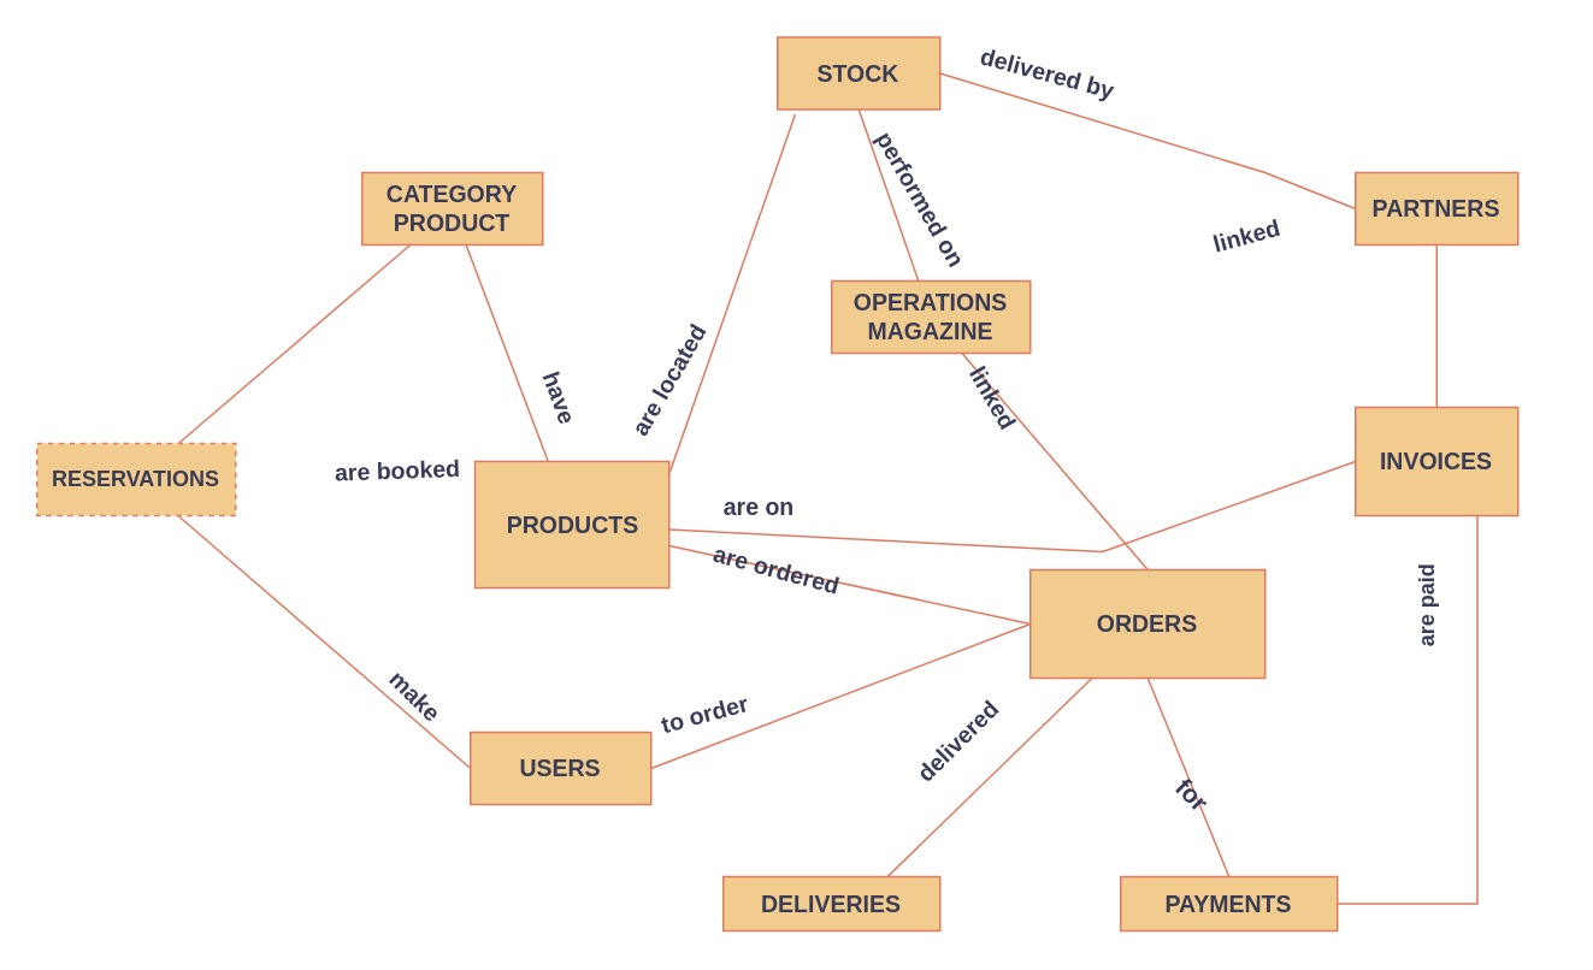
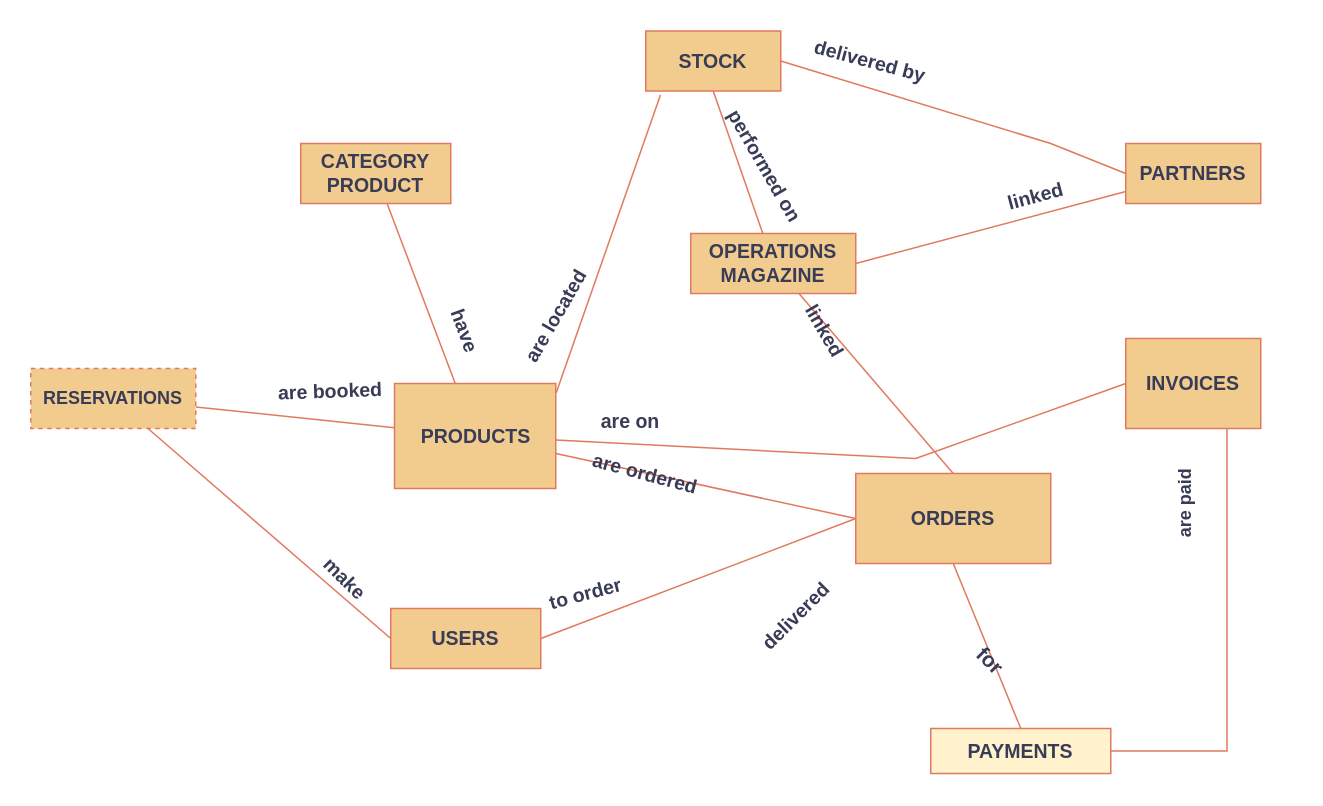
  <mxCell id="0" />
  <mxCell id="1" parent="0" />
  <mxCell id="2" value="CATEGORY PRODUCT" style="rounded=0;whiteSpace=wrap;html=1;fontSize=13;labelBackgroundColor=none;fontStyle=1;fillColor=#F2CC8F;strokeColor=#E07A5F;fontColor=#393C56;" parent="1" vertex="1"><mxGeometry x="200" y="95" width="100" height="40" as="geometry" /></mxCell>
  <mxCell id="3" value="" style="rounded=0;orthogonalLoop=1;jettySize=auto;html=1;endArrow=none;endFill=0;fontSize=13;labelBackgroundColor=none;fontStyle=1;strokeColor=#E07A5F;fontColor=default;" parent="1" source="7" target="2" edge="1"><mxGeometry relative="1" as="geometry" /></mxCell>
  <mxCell id="4" style="edgeStyle=none;rounded=0;orthogonalLoop=1;jettySize=auto;html=1;entryX=0;entryY=0.5;entryDx=0;entryDy=0;endArrow=none;endFill=0;fontSize=13;labelBackgroundColor=none;fontStyle=1;strokeColor=#E07A5F;fontColor=default;" parent="1" source="7" target="10" edge="1"><mxGeometry relative="1" as="geometry" /></mxCell>
  <mxCell id="5" style="rounded=0;orthogonalLoop=1;jettySize=auto;html=1;entryX=0;entryY=0.5;entryDx=0;entryDy=0;endArrow=none;endFill=0;fontSize=13;labelBackgroundColor=none;fontStyle=1;strokeColor=#E07A5F;fontColor=default;" parent="1" source="7" target="16" edge="1"><mxGeometry relative="1" as="geometry"><Array as="points"><mxPoint x="610" y="305" /></Array></mxGeometry></mxCell>
  <mxCell id="6" style="edgeStyle=none;rounded=0;orthogonalLoop=1;jettySize=auto;html=1;endArrow=none;endFill=0;fontSize=13;labelBackgroundColor=none;fontStyle=1;exitX=1.003;exitY=0.088;exitDx=0;exitDy=0;exitPerimeter=0;entryX=0.109;entryY=1.066;entryDx=0;entryDy=0;entryPerimeter=0;strokeColor=#E07A5F;fontColor=default;" parent="1" source="7" target="12" edge="1"><mxGeometry relative="1" as="geometry"><mxPoint x="470" y="135" as="targetPoint" /><Array as="points" /></mxGeometry></mxCell>
  <mxCell id="7" value="PRODUCTS" style="rounded=0;whiteSpace=wrap;html=1;fontSize=13;labelBackgroundColor=none;fontStyle=1;fillColor=#F2CC8F;strokeColor=#E07A5F;fontColor=#393C56;" parent="1" vertex="1"><mxGeometry x="262.5" y="255" width="107.5" height="70" as="geometry" /></mxCell>
  <mxCell id="8" style="edgeStyle=none;rounded=0;orthogonalLoop=1;jettySize=auto;html=1;entryX=0.5;entryY=0;entryDx=0;entryDy=0;endArrow=none;endFill=0;exitX=0.5;exitY=1;exitDx=0;exitDy=0;fontSize=13;labelBackgroundColor=none;fontStyle=1;strokeColor=#E07A5F;fontColor=default;" parent="1" source="10" target="25" edge="1"><mxGeometry relative="1" as="geometry" /></mxCell>
- <mxCell id="9" style="edgeStyle=none;rounded=0;orthogonalLoop=1;jettySize=auto;html=1;entryX=0.5;entryY=1;entryDx=0;entryDy=0;endArrow=none;endFill=0;fontSize=13;labelBackgroundColor=none;fontStyle=1;strokeColor=#E07A5F;fontColor=default;" parent="1" source="10" target="26" edge="1"><mxGeometry relative="1" as="geometry" /></mxCell>
  <mxCell id="10" value="ORDERS" style="rounded=0;whiteSpace=wrap;html=1;fontSize=13;labelBackgroundColor=none;fontStyle=1;fillColor=#F2CC8F;strokeColor=#E07A5F;fontColor=#393C56;" parent="1" vertex="1"><mxGeometry x="570" y="315" width="130" height="60" as="geometry" /></mxCell>
  <mxCell id="11" style="edgeStyle=none;rounded=0;orthogonalLoop=1;jettySize=auto;html=1;endArrow=none;endFill=0;exitX=1;exitY=0.5;exitDx=0;exitDy=0;fontSize=13;labelBackgroundColor=none;fontStyle=1;entryX=0;entryY=0.5;entryDx=0;entryDy=0;strokeColor=#E07A5F;fontColor=default;" parent="1" source="12" target="24" edge="1"><mxGeometry relative="1" as="geometry"><Array as="points"><mxPoint x="700" y="95" /></Array></mxGeometry></mxCell>
  <mxCell id="12" value="STOCK" style="rounded=0;whiteSpace=wrap;html=1;fontSize=13;labelBackgroundColor=none;fontStyle=1;fillColor=#F2CC8F;strokeColor=#E07A5F;fontColor=#393C56;" parent="1" vertex="1"><mxGeometry x="430" y="20" width="90" height="40" as="geometry" /></mxCell>
  <mxCell id="13" style="edgeStyle=none;rounded=0;orthogonalLoop=1;jettySize=auto;html=1;entryX=0;entryY=0.5;entryDx=0;entryDy=0;endArrow=none;endFill=0;exitX=1;exitY=0.5;exitDx=0;exitDy=0;fontSize=13;labelBackgroundColor=none;fontStyle=1;strokeColor=#E07A5F;fontColor=default;" parent="1" source="14" target="10" edge="1"><mxGeometry relative="1" as="geometry"><Array as="points" /></mxGeometry></mxCell>
  <mxCell id="14" value="USERS" style="rounded=0;whiteSpace=wrap;html=1;fontSize=13;labelBackgroundColor=none;fontStyle=1;fillColor=#F2CC8F;strokeColor=#E07A5F;fontColor=#393C56;" parent="1" vertex="1"><mxGeometry x="260" y="405" width="100" height="40" as="geometry" /></mxCell>
  <mxCell id="15" style="rounded=0;orthogonalLoop=1;jettySize=auto;html=1;strokeColor=#E07A5F;fontColor=default;fillColor=#F2CC8F;endArrow=none;endFill=0;exitX=0.75;exitY=1;exitDx=0;exitDy=0;labelBackgroundColor=none;edgeStyle=orthogonalEdgeStyle;" parent="1" source="16" target="25" edge="1"><mxGeometry relative="1" as="geometry"><Array as="points"><mxPoint x="818" y="500" /></Array></mxGeometry></mxCell>
  <mxCell id="16" value="INVOICES" style="rounded=0;whiteSpace=wrap;html=1;fontSize=13;labelBackgroundColor=none;fontStyle=1;fillColor=#F2CC8F;strokeColor=#E07A5F;fontColor=#393C56;" parent="1" vertex="1"><mxGeometry x="750" y="225" width="90" height="60" as="geometry" /></mxCell>
  <mxCell id="17" style="edgeStyle=none;rounded=0;orthogonalLoop=1;jettySize=auto;html=1;entryX=0.5;entryY=1;entryDx=0;entryDy=0;endArrow=none;endFill=0;fontSize=13;labelBackgroundColor=none;fontStyle=1;strokeColor=#E07A5F;fontColor=default;" parent="1" source="19" target="12" edge="1"><mxGeometry relative="1" as="geometry" /></mxCell>
  <mxCell id="18" style="edgeStyle=none;rounded=0;orthogonalLoop=1;jettySize=auto;html=1;endArrow=none;endFill=0;fontSize=13;labelBackgroundColor=none;fontStyle=1;entryX=0.5;entryY=0;entryDx=0;entryDy=0;strokeColor=#E07A5F;fontColor=default;" parent="1" source="19" target="10" edge="1"><mxGeometry relative="1" as="geometry" /></mxCell>
  <mxCell id="19" value="OPERATIONS MAGAZINE" style="rounded=0;whiteSpace=wrap;html=1;fontSize=13;labelBackgroundColor=none;fontStyle=1;fillColor=#F2CC8F;strokeColor=#E07A5F;fontColor=#393C56;" parent="1" vertex="1"><mxGeometry x="460" y="155" width="110" height="40" as="geometry" /></mxCell>
- <mxCell id="20" value="" style="edgeStyle=none;rounded=0;orthogonalLoop=1;jettySize=auto;html=1;endArrow=none;endFill=0;fontSize=13;labelBackgroundColor=none;fontStyle=1;strokeColor=#E07A5F;fontColor=default;" parent="1" source="22" target="2" edge="1"><mxGeometry relative="1" as="geometry" /></mxCell>
+ <mxCell id="20" value="" style="edgeStyle=none;rounded=0;orthogonalLoop=1;jettySize=auto;html=1;endArrow=none;endFill=0;fontSize=13;labelBackgroundColor=none;fontStyle=1;strokeColor=#E07A5F;fontColor=default;" parent="1" source="22" target="7" edge="1"><mxGeometry relative="1" as="geometry" /></mxCell>
  <mxCell id="21" style="edgeStyle=none;rounded=0;orthogonalLoop=1;jettySize=auto;html=1;entryX=0;entryY=0.5;entryDx=0;entryDy=0;endArrow=none;endFill=0;fontSize=13;labelBackgroundColor=none;fontStyle=1;strokeColor=#E07A5F;fontColor=default;" parent="1" source="22" target="14" edge="1"><mxGeometry relative="1" as="geometry"><Array as="points" /></mxGeometry></mxCell>
  <mxCell id="22" value="RESERVATIONS" style="rounded=0;whiteSpace=wrap;html=1;fontSize=12;labelBackgroundColor=none;fontStyle=1;fillColor=#F2CC8F;strokeColor=#E07A5F;fontColor=#393C56;dashed=1;" parent="1" vertex="1"><mxGeometry y="245" width="110" height="40" as="geometry" x="20" /></mxCell>
- <mxCell id="23" style="edgeStyle=none;rounded=0;orthogonalLoop=1;jettySize=auto;html=1;labelBackgroundColor=none;fontSize=13;fontColor=default;endArrow=none;endFill=0;strokeColor=#E07A5F;" parent="1" source="24" target="16" edge="1"><mxGeometry relative="1" as="geometry" /></mxCell>
+ <mxCell id="23" style="edgeStyle=none;rounded=0;orthogonalLoop=1;jettySize=auto;html=1;entryX=1;entryY=0.5;entryDx=0;entryDy=0;labelBackgroundColor=none;fontSize=13;fontColor=default;endArrow=none;endFill=0;strokeColor=#E07A5F;" parent="1" source="24" target="19" edge="1"><mxGeometry relative="1" as="geometry" /></mxCell>
  <mxCell id="24" value="PARTNERS" style="rounded=0;whiteSpace=wrap;html=1;fontSize=13;labelBackgroundColor=none;fontStyle=1;fillColor=#F2CC8F;strokeColor=#E07A5F;fontColor=#393C56;" parent="1" vertex="1"><mxGeometry x="750" y="95" width="90" height="40" as="geometry" /></mxCell>
- <mxCell id="25" value="PAYMENTS" style="rounded=0;whiteSpace=wrap;html=1;fontSize=13;labelBackgroundColor=none;fontStyle=1;fillColor=#F2CC8F;strokeColor=#E07A5F;fontColor=#393C56;" parent="1" vertex="1"><mxGeometry x="620" y="485" width="120" height="30" as="geometry" /></mxCell>
- <mxCell id="26" value="DELIVERIES" style="rounded=0;whiteSpace=wrap;html=1;fontSize=13;labelBackgroundColor=none;fontStyle=1;fillColor=#F2CC8F;strokeColor=#E07A5F;fontColor=#393C56;" parent="1" vertex="1"><mxGeometry x="400" y="485" width="120" height="30" as="geometry" /></mxCell>
+ <mxCell id="25" value="PAYMENTS" style="rounded=0;whiteSpace=wrap;html=1;fontSize=13;labelBackgroundColor=none;fontStyle=1;fillColor=#fff2cc;strokeColor=#E07A5F;fontColor=#393C56;" parent="1" vertex="1"><mxGeometry x="620" y="485" width="120" height="30" as="geometry" /></mxCell>
  <mxCell id="27" style="edgeStyle=none;rounded=0;orthogonalLoop=1;jettySize=auto;html=1;exitX=0.5;exitY=1;exitDx=0;exitDy=0;endArrow=none;endFill=0;fontSize=13;labelBackgroundColor=none;fontStyle=1;strokeColor=#E07A5F;fontColor=default;" parent="1" source="10" target="10" edge="1"><mxGeometry relative="1" as="geometry" /></mxCell>
  <mxCell id="28" value="&lt;font style=&quot;font-size: 13px;&quot;&gt;&lt;span style=&quot;font-size: 13px;&quot;&gt;are on&lt;/span&gt;&lt;/font&gt;" style="text;html=1;strokeColor=none;fillColor=none;align=center;verticalAlign=middle;whiteSpace=wrap;rounded=0;labelBackgroundColor=none;fontSize=13;fontColor=#393C56;fontStyle=1;" parent="1" vertex="1"><mxGeometry x="360" y="265" width="120" height="30" as="geometry" /></mxCell>
  <mxCell id="29" value="to order" style="text;html=1;strokeColor=none;fillColor=none;align=center;verticalAlign=middle;whiteSpace=wrap;rounded=0;labelBackgroundColor=none;fontSize=13;fontColor=#393C56;fontStyle=1;rotation=-15;" parent="1" vertex="1"><mxGeometry x="330" y="385" width="120" height="20" as="geometry" /></mxCell>
  <mxCell id="30" style="edgeStyle=none;rounded=0;orthogonalLoop=1;jettySize=auto;html=1;exitX=0.5;exitY=0;exitDx=0;exitDy=0;labelBackgroundColor=none;fontSize=13;fontColor=default;endArrow=none;endFill=0;strokeColor=#E07A5F;" parent="1" source="22" target="22" edge="1"><mxGeometry relative="1" as="geometry" /></mxCell>
  <mxCell id="31" value="are booked" style="text;html=1;strokeColor=none;fillColor=none;align=center;verticalAlign=middle;whiteSpace=wrap;rounded=0;labelBackgroundColor=none;fontSize=13;fontColor=#393C56;fontStyle=1;rotation=-2;" parent="1" vertex="1"><mxGeometry x="160" y="245" width="120" height="30" as="geometry" /></mxCell>
  <mxCell id="32" value="make" style="text;html=1;strokeColor=none;fillColor=none;align=center;verticalAlign=middle;whiteSpace=wrap;rounded=0;labelBackgroundColor=none;fontSize=13;fontColor=#393C56;fontStyle=1;rotation=45;" parent="1" vertex="1"><mxGeometry x="170" y="375" width="120" height="20" as="geometry" /></mxCell>
  <mxCell id="33" value="&lt;font style=&quot;font-size: 13px;&quot;&gt;&lt;span style=&quot;font-size: 13px;&quot;&gt;are ordered&lt;/span&gt;&lt;/font&gt;" style="text;html=1;strokeColor=none;fillColor=none;align=center;verticalAlign=middle;whiteSpace=wrap;rounded=0;labelBackgroundColor=none;fontSize=13;fontColor=#393C56;fontStyle=1;rotation=15;" parent="1" vertex="1"><mxGeometry x="370" y="300" width="120" height="30" as="geometry" /></mxCell>
  <mxCell id="34" value="&lt;font style=&quot;font-size: 13px;&quot;&gt;&lt;span style=&quot;font-size: 13px;&quot;&gt;linked&lt;/span&gt;&lt;/font&gt;" style="text;html=1;strokeColor=none;fillColor=none;align=center;verticalAlign=middle;whiteSpace=wrap;rounded=0;labelBackgroundColor=none;fontSize=13;fontColor=#393C56;fontStyle=1;rotation=60;" parent="1" vertex="1"><mxGeometry x="490" y="205" width="120" height="30" as="geometry" /></mxCell>
  <mxCell id="35" style="edgeStyle=none;rounded=0;orthogonalLoop=1;jettySize=auto;html=1;exitX=1;exitY=0.5;exitDx=0;exitDy=0;labelBackgroundColor=none;fontSize=13;fontColor=default;endArrow=none;endFill=0;strokeColor=#E07A5F;" parent="1" source="34" target="34" edge="1"><mxGeometry relative="1" as="geometry" /></mxCell>
  <mxCell id="36" value="&lt;font style=&quot;font-size: 13px;&quot;&gt;&lt;span style=&quot;font-size: 13px;&quot;&gt;linked&lt;/span&gt;&lt;/font&gt;" style="text;html=1;strokeColor=none;fillColor=none;align=center;verticalAlign=middle;whiteSpace=wrap;rounded=0;labelBackgroundColor=none;fontSize=13;fontColor=#393C56;fontStyle=1;rotation=-15;" parent="1" vertex="1"><mxGeometry x="630" width="120" height="30" as="geometry" y="115" /></mxCell>
  <mxCell id="37" value="&lt;font style=&quot;font-size: 13px;&quot;&gt;&lt;span style=&quot;font-size: 13px;&quot;&gt;are located&lt;/span&gt;&lt;/font&gt;" style="text;html=1;strokeColor=none;fillColor=none;align=center;verticalAlign=middle;whiteSpace=wrap;rounded=0;labelBackgroundColor=none;fontSize=13;fontColor=#393C56;fontStyle=1;rotation=-60;" parent="1" vertex="1"><mxGeometry x="310" y="195" width="120" height="30" as="geometry" /></mxCell>
  <mxCell id="38" value="&lt;font style=&quot;font-size: 13px;&quot;&gt;&lt;span style=&quot;font-size: 13px;&quot;&gt;performed on&lt;/span&gt;&lt;/font&gt;" style="text;html=1;strokeColor=none;fillColor=none;align=center;verticalAlign=middle;whiteSpace=wrap;rounded=0;labelBackgroundColor=none;fontSize=13;fontColor=#393C56;fontStyle=1;rotation=60;" parent="1" vertex="1"><mxGeometry x="450" y="95" width="120" height="30" as="geometry" /></mxCell>
  <mxCell id="39" value="have" style="text;html=1;strokeColor=none;fillColor=none;align=center;verticalAlign=middle;whiteSpace=wrap;rounded=0;labelBackgroundColor=none;fontSize=13;fontColor=#393C56;fontStyle=1;rotation=70;" parent="1" vertex="1"><mxGeometry x="250" y="205" width="120" height="30" as="geometry" /></mxCell>
  <mxCell id="40" value="for" style="text;html=1;strokeColor=none;fillColor=none;align=center;verticalAlign=middle;whiteSpace=wrap;rounded=0;labelBackgroundColor=none;fontSize=14;fontColor=#393C56;fontStyle=1;rotation=45;" parent="1" vertex="1"><mxGeometry x="600" y="425" width="120" height="30" as="geometry" /></mxCell>
  <mxCell id="41" value="&lt;font style=&quot;font-size: 13px;&quot;&gt;&lt;span style=&quot;font-size: 13px;&quot;&gt;delivered&lt;/span&gt;&lt;/font&gt;" style="text;html=1;strokeColor=none;fillColor=none;align=center;verticalAlign=middle;whiteSpace=wrap;rounded=0;labelBackgroundColor=none;fontSize=13;fontColor=#393C56;fontStyle=1;rotation=-45;" parent="1" vertex="1"><mxGeometry x="470" y="395" width="120" height="30" as="geometry" /></mxCell>
  <mxCell id="42" value="&lt;font style=&quot;font-size: 13px;&quot;&gt;&lt;span style=&quot;font-size: 13px;&quot;&gt;delivered by&lt;/span&gt;&lt;/font&gt;" style="text;html=1;strokeColor=none;fillColor=none;align=center;verticalAlign=middle;whiteSpace=wrap;rounded=0;labelBackgroundColor=none;fontSize=13;fontColor=#393C56;fontStyle=1;rotation=15;" parent="1" vertex="1"><mxGeometry x="520" y="25" width="120" height="30" as="geometry" /></mxCell>
  <mxCell id="43" value="&lt;font style=&quot;font-size: 12px;&quot;&gt;&lt;span style=&quot;font-size: 12px;&quot;&gt;are paid&lt;/span&gt;&lt;/font&gt;" style="text;html=1;strokeColor=none;fillColor=none;align=center;verticalAlign=middle;whiteSpace=wrap;rounded=0;labelBackgroundColor=none;fontSize=12;fontColor=#393C56;fontStyle=1;rotation=-90;" parent="1" vertex="1"><mxGeometry x="720" y="315" width="140" height="40" as="geometry" /></mxCell>
